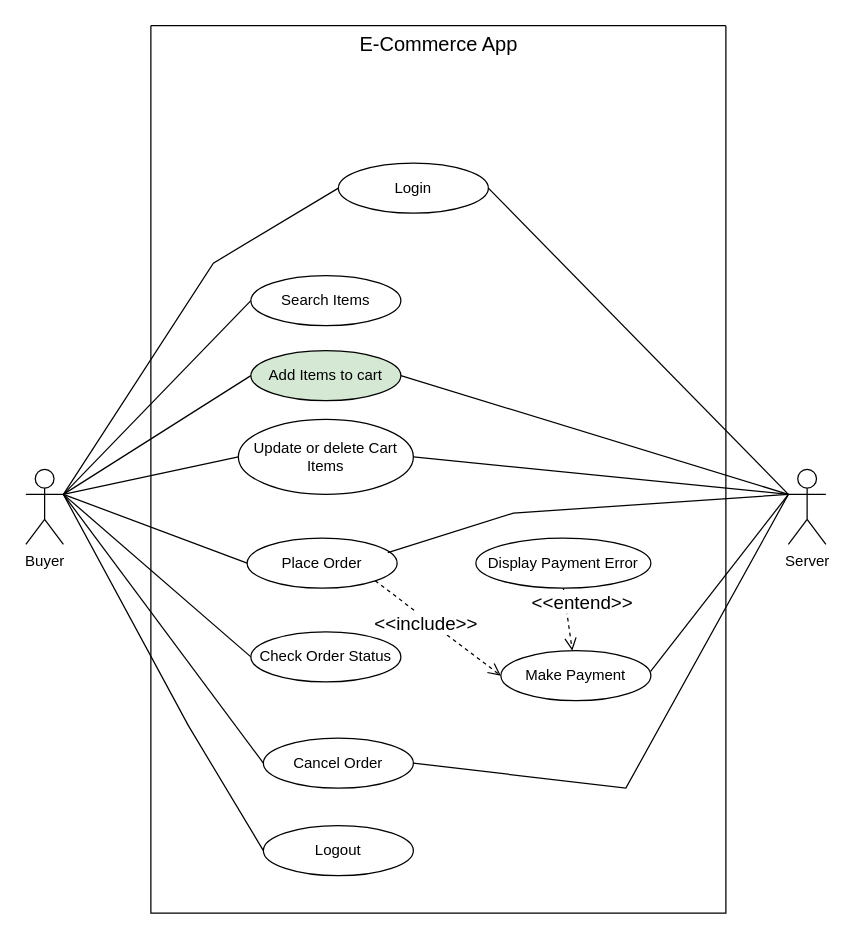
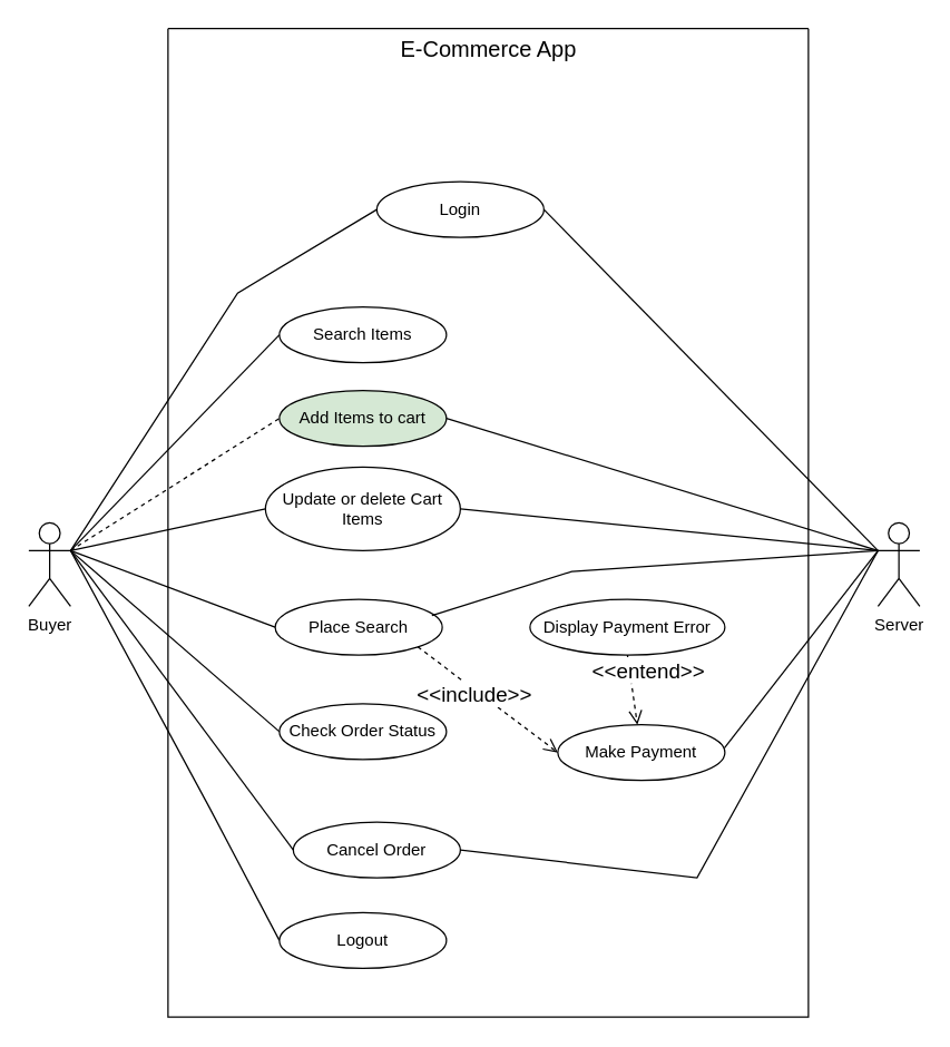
  <mxCell id="0" />
  <mxCell id="1" parent="0" />
  <mxCell id="2" value="Buyer" style="shape=umlActor;verticalLabelPosition=bottom;verticalAlign=top;html=1;outlineConnect=0;" parent="1" vertex="1"><mxGeometry x="20" y="375" width="30" height="60" as="geometry" /></mxCell>
- <mxCell id="3" value="" style="endArrow=none;html=1;rounded=0;entryX=0;entryY=0.5;entryDx=0;entryDy=0;exitX=1;exitY=0.333;exitDx=0;exitDy=0;exitPerimeter=0;" parent="1" source="2" target="12" edge="1"><mxGeometry width="50" height="50" relative="1" as="geometry"><mxPoint x="-534" y="314" as="sourcePoint" /><mxPoint x="-354" y="304" as="targetPoint" /></mxGeometry></mxCell>
+ <mxCell id="3" value="" style="endArrow=none;html=1;rounded=0;entryX=0;entryY=0.5;entryDx=0;entryDy=0;exitX=1;exitY=0.333;exitDx=0;exitDy=0;exitPerimeter=0;dashed=1;" parent="1" source="2" target="12" edge="1"><mxGeometry width="50" height="50" relative="1" as="geometry"><mxPoint x="-534" y="314" as="sourcePoint" /><mxPoint x="-354" y="304" as="targetPoint" /></mxGeometry></mxCell>
  <mxCell id="4" value="" style="endArrow=none;html=1;rounded=0;entryX=0;entryY=0.5;entryDx=0;entryDy=0;exitX=1;exitY=0.333;exitDx=0;exitDy=0;exitPerimeter=0;" parent="1" source="2" target="13" edge="1"><mxGeometry width="50" height="50" relative="1" as="geometry"><mxPoint x="-524" y="314" as="sourcePoint" /><mxPoint x="-404" y="284" as="targetPoint" /></mxGeometry></mxCell>
  <mxCell id="5" value="" style="endArrow=none;html=1;rounded=0;entryX=0;entryY=0.5;entryDx=0;entryDy=0;exitX=1;exitY=0.333;exitDx=0;exitDy=0;exitPerimeter=0;" parent="1" source="2" target="14" edge="1"><mxGeometry width="50" height="50" relative="1" as="geometry"><mxPoint x="-524" y="324" as="sourcePoint" /><mxPoint x="-414" y="344" as="targetPoint" /></mxGeometry></mxCell>
  <mxCell id="6" value="" style="endArrow=none;html=1;rounded=0;entryX=0;entryY=0.5;entryDx=0;entryDy=0;exitX=1;exitY=0.333;exitDx=0;exitDy=0;exitPerimeter=0;" parent="1" source="2" target="16" edge="1"><mxGeometry width="50" height="50" relative="1" as="geometry"><mxPoint x="-534" y="314" as="sourcePoint" /><mxPoint x="-404" y="454" as="targetPoint" /><Array as="points"><mxPoint x="150" y="580" /></Array></mxGeometry></mxCell>
  <mxCell id="7" value="" style="endArrow=none;html=1;rounded=0;entryX=0;entryY=0.5;entryDx=0;entryDy=0;exitX=1;exitY=0.333;exitDx=0;exitDy=0;exitPerimeter=0;" parent="1" source="2" target="17" edge="1"><mxGeometry width="50" height="50" relative="1" as="geometry"><mxPoint x="-534" y="294" as="sourcePoint" /><mxPoint x="-354" y="194" as="targetPoint" /></mxGeometry></mxCell>
  <mxCell id="8" value="" style="endArrow=none;html=1;rounded=0;entryX=0;entryY=0.5;entryDx=0;entryDy=0;exitX=1;exitY=0.333;exitDx=0;exitDy=0;exitPerimeter=0;" parent="1" source="2" target="18" edge="1"><mxGeometry width="50" height="50" relative="1" as="geometry"><mxPoint x="-540" y="289" as="sourcePoint" /><mxPoint x="-344" y="359" as="targetPoint" /></mxGeometry></mxCell>
  <mxCell id="9" value="" style="endArrow=none;html=1;rounded=0;entryX=0;entryY=0.5;entryDx=0;entryDy=0;exitX=1;exitY=0.333;exitDx=0;exitDy=0;exitPerimeter=0;" parent="1" source="2" target="19" edge="1"><mxGeometry width="50" height="50" relative="1" as="geometry"><mxPoint x="-540" y="289" as="sourcePoint" /><mxPoint x="-300" y="479" as="targetPoint" /></mxGeometry></mxCell>
  <mxCell id="10" value="" style="endArrow=none;html=1;rounded=0;entryX=0;entryY=0.5;entryDx=0;entryDy=0;exitX=1;exitY=0.333;exitDx=0;exitDy=0;exitPerimeter=0;" parent="1" source="2" target="20" edge="1"><mxGeometry width="50" height="50" relative="1" as="geometry"><mxPoint x="-540" y="279" as="sourcePoint" /><mxPoint x="-180" y="244" as="targetPoint" /><Array as="points"><mxPoint x="170" y="210" /></Array></mxGeometry></mxCell>
  <mxCell id="11" value="" style="swimlane;startSize=0;" vertex="1" parent="1"><mxGeometry x="120" y="20" width="460" height="710" as="geometry" /></mxCell>
  <mxCell id="12" value="Add Items to cart" style="ellipse;whiteSpace=wrap;html=1;fillColor=#d5e8d4;" parent="11" vertex="1"><mxGeometry x="80" y="260" width="120" height="40" as="geometry" /></mxCell>
  <mxCell id="13" value="Update or delete Cart&lt;br&gt;Items" style="ellipse;whiteSpace=wrap;html=1;" parent="11" vertex="1"><mxGeometry x="70" y="315" width="140" height="60" as="geometry" /></mxCell>
- <mxCell id="14" value="Place Order" style="ellipse;whiteSpace=wrap;html=1;" parent="11" vertex="1"><mxGeometry x="77" y="410" width="120" height="40" as="geometry" /></mxCell>
+ <mxCell id="14" value="Place Search" style="ellipse;whiteSpace=wrap;html=1;" parent="11" vertex="1"><mxGeometry x="77" y="410" width="120" height="40" as="geometry" /></mxCell>
  <mxCell id="15" value="Make Payment" style="ellipse;whiteSpace=wrap;html=1;" parent="11" vertex="1"><mxGeometry x="280" y="500" width="120" height="40" as="geometry" /></mxCell>
- <mxCell id="16" value="Logout" style="ellipse;whiteSpace=wrap;html=1;" parent="11" vertex="1"><mxGeometry x="90" y="640" width="120" height="40" as="geometry" /></mxCell>
+ <mxCell id="16" value="Logout" style="ellipse;whiteSpace=wrap;html=1;" parent="11" vertex="1"><mxGeometry x="80" y="635" width="120" height="40" as="geometry" /></mxCell>
  <mxCell id="17" value="Search Items" style="ellipse;whiteSpace=wrap;html=1;" parent="11" vertex="1"><mxGeometry x="80" y="200" width="120" height="40" as="geometry" /></mxCell>
  <mxCell id="18" value="Check Order Status" style="ellipse;whiteSpace=wrap;html=1;" parent="11" vertex="1"><mxGeometry x="80" y="485" width="120" height="40" as="geometry" /></mxCell>
  <mxCell id="19" value="Cancel Order" style="ellipse;whiteSpace=wrap;html=1;" parent="11" vertex="1"><mxGeometry x="90" y="570" width="120" height="40" as="geometry" /></mxCell>
  <mxCell id="20" value="Login" style="ellipse;whiteSpace=wrap;html=1;" parent="11" vertex="1"><mxGeometry x="150" y="110" width="120" height="40" as="geometry" /></mxCell>
  <mxCell id="21" value="&lt;font style=&quot;font-size: 16px;&quot;&gt;E-Commerce App&lt;/font&gt;" style="text;html=1;align=center;verticalAlign=middle;resizable=0;points=[];autosize=1;strokeColor=none;fillColor=none;" vertex="1" parent="11"><mxGeometry x="155" width="150" height="30" as="geometry" /></mxCell>
  <mxCell id="22" value="&lt;font style=&quot;font-size: 15px;&quot;&gt;&amp;lt;&amp;lt;include&amp;gt;&amp;gt;&lt;/font&gt;" style="html=1;verticalAlign=bottom;endArrow=open;dashed=1;endSize=8;rounded=0;fontSize=16;exitX=1;exitY=1;exitDx=0;exitDy=0;entryX=0;entryY=0.5;entryDx=0;entryDy=0;" edge="1" parent="11" source="14" target="15"><mxGeometry x="-0.045" y="-12" relative="1" as="geometry"><mxPoint x="320" y="340" as="sourcePoint" /><mxPoint x="240" y="340" as="targetPoint" /><mxPoint as="offset" /></mxGeometry></mxCell>
  <mxCell id="23" value="Display Payment Error" style="ellipse;whiteSpace=wrap;html=1;" vertex="1" parent="11"><mxGeometry x="260" y="410" width="140" height="40" as="geometry" /></mxCell>
  <mxCell id="24" value="&lt;font style=&quot;font-size: 15px;&quot;&gt;&amp;lt;&amp;lt;entend&amp;gt;&amp;gt;&lt;/font&gt;" style="html=1;verticalAlign=bottom;endArrow=open;dashed=1;endSize=8;rounded=0;fontSize=16;exitX=0.5;exitY=1;exitDx=0;exitDy=0;" edge="1" parent="11" source="23" target="15"><mxGeometry x="-0.005" y="12" relative="1" as="geometry"><mxPoint x="207" y="440" as="sourcePoint" /><mxPoint x="300" y="490" as="targetPoint" /><mxPoint as="offset" /></mxGeometry></mxCell>
  <mxCell id="25" value="Server" style="shape=umlActor;verticalLabelPosition=bottom;verticalAlign=top;html=1;outlineConnect=0;" vertex="1" parent="1"><mxGeometry x="630" y="375" width="30" height="60" as="geometry" /></mxCell>
  <mxCell id="26" value="" style="endArrow=none;html=1;rounded=0;fontSize=15;entryX=1;entryY=0.5;entryDx=0;entryDy=0;exitX=0;exitY=0.333;exitDx=0;exitDy=0;exitPerimeter=0;" edge="1" parent="1" source="25" target="20"><mxGeometry width="50" height="50" relative="1" as="geometry"><mxPoint x="410" y="370" as="sourcePoint" /><mxPoint x="460" y="320" as="targetPoint" /></mxGeometry></mxCell>
  <mxCell id="27" value="" style="endArrow=none;html=1;rounded=0;fontSize=15;entryX=0.938;entryY=0.29;entryDx=0;entryDy=0;entryPerimeter=0;exitX=0;exitY=0.333;exitDx=0;exitDy=0;exitPerimeter=0;" edge="1" parent="1" source="25" target="14"><mxGeometry width="50" height="50" relative="1" as="geometry"><mxPoint x="760" y="400" as="sourcePoint" /><mxPoint x="475" y="110" as="targetPoint" /><Array as="points"><mxPoint x="410" y="410" /></Array></mxGeometry></mxCell>
  <mxCell id="28" value="" style="endArrow=none;html=1;rounded=0;fontSize=15;entryX=0.997;entryY=0.422;entryDx=0;entryDy=0;exitX=0;exitY=0.333;exitDx=0;exitDy=0;exitPerimeter=0;entryPerimeter=0;" edge="1" parent="1" source="25" target="15"><mxGeometry width="50" height="50" relative="1" as="geometry"><mxPoint x="780" y="415" as="sourcePoint" /><mxPoint x="485" y="120" as="targetPoint" /></mxGeometry></mxCell>
  <mxCell id="29" value="" style="endArrow=none;html=1;rounded=0;fontSize=15;entryX=1;entryY=0.5;entryDx=0;entryDy=0;exitX=0;exitY=0.333;exitDx=0;exitDy=0;exitPerimeter=0;" edge="1" parent="1" source="25" target="13"><mxGeometry width="50" height="50" relative="1" as="geometry"><mxPoint x="790" y="425" as="sourcePoint" /><mxPoint x="495" y="130" as="targetPoint" /></mxGeometry></mxCell>
  <mxCell id="30" value="" style="endArrow=none;html=1;rounded=0;fontSize=15;entryX=1;entryY=0.5;entryDx=0;entryDy=0;exitX=0;exitY=0.333;exitDx=0;exitDy=0;exitPerimeter=0;" edge="1" parent="1" source="25" target="12"><mxGeometry width="50" height="50" relative="1" as="geometry"><mxPoint x="800" y="435" as="sourcePoint" /><mxPoint x="505" y="140" as="targetPoint" /></mxGeometry></mxCell>
  <mxCell id="31" value="" style="endArrow=none;html=1;rounded=0;fontSize=15;entryX=1;entryY=0.5;entryDx=0;entryDy=0;exitX=0;exitY=0.333;exitDx=0;exitDy=0;exitPerimeter=0;" edge="1" parent="1" source="25" target="19"><mxGeometry width="50" height="50" relative="1" as="geometry"><mxPoint x="640" y="405" as="sourcePoint" /><mxPoint x="400" y="160" as="targetPoint" /><Array as="points"><mxPoint x="500" y="630" /></Array></mxGeometry></mxCell>
